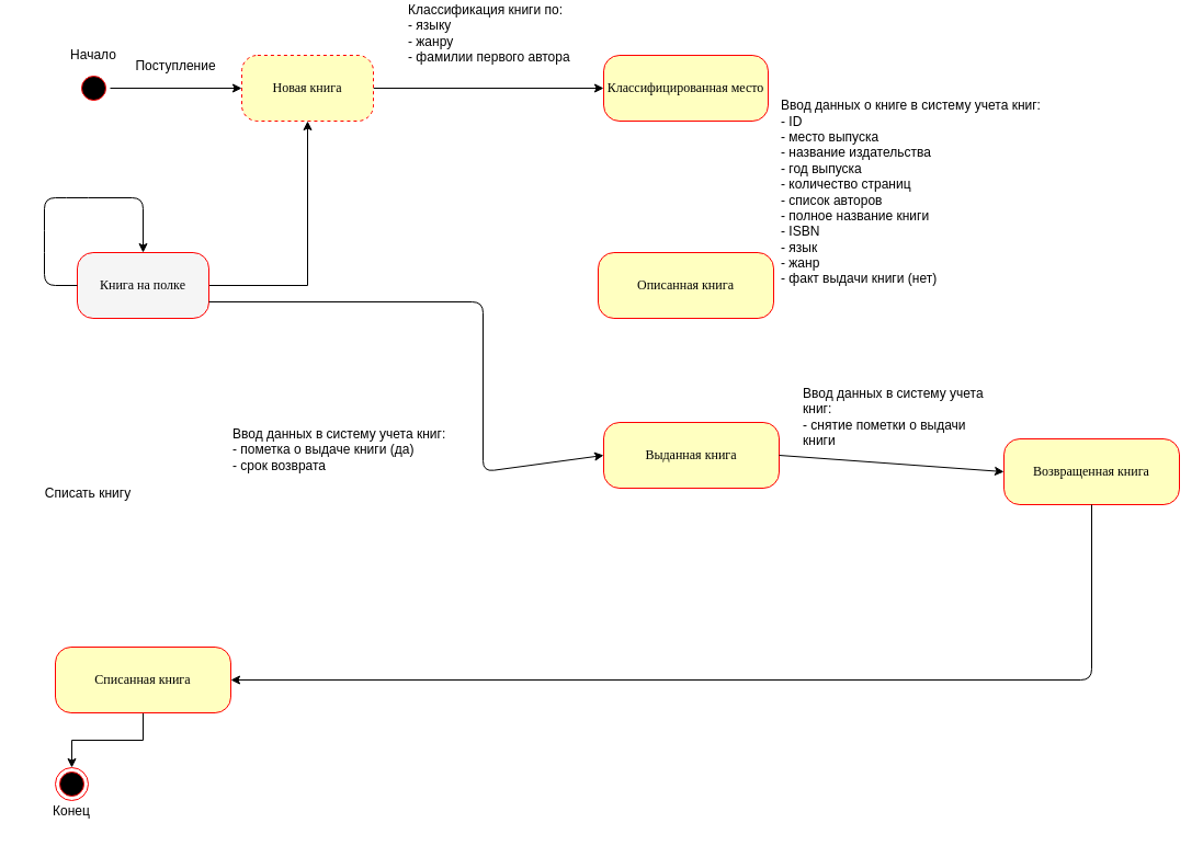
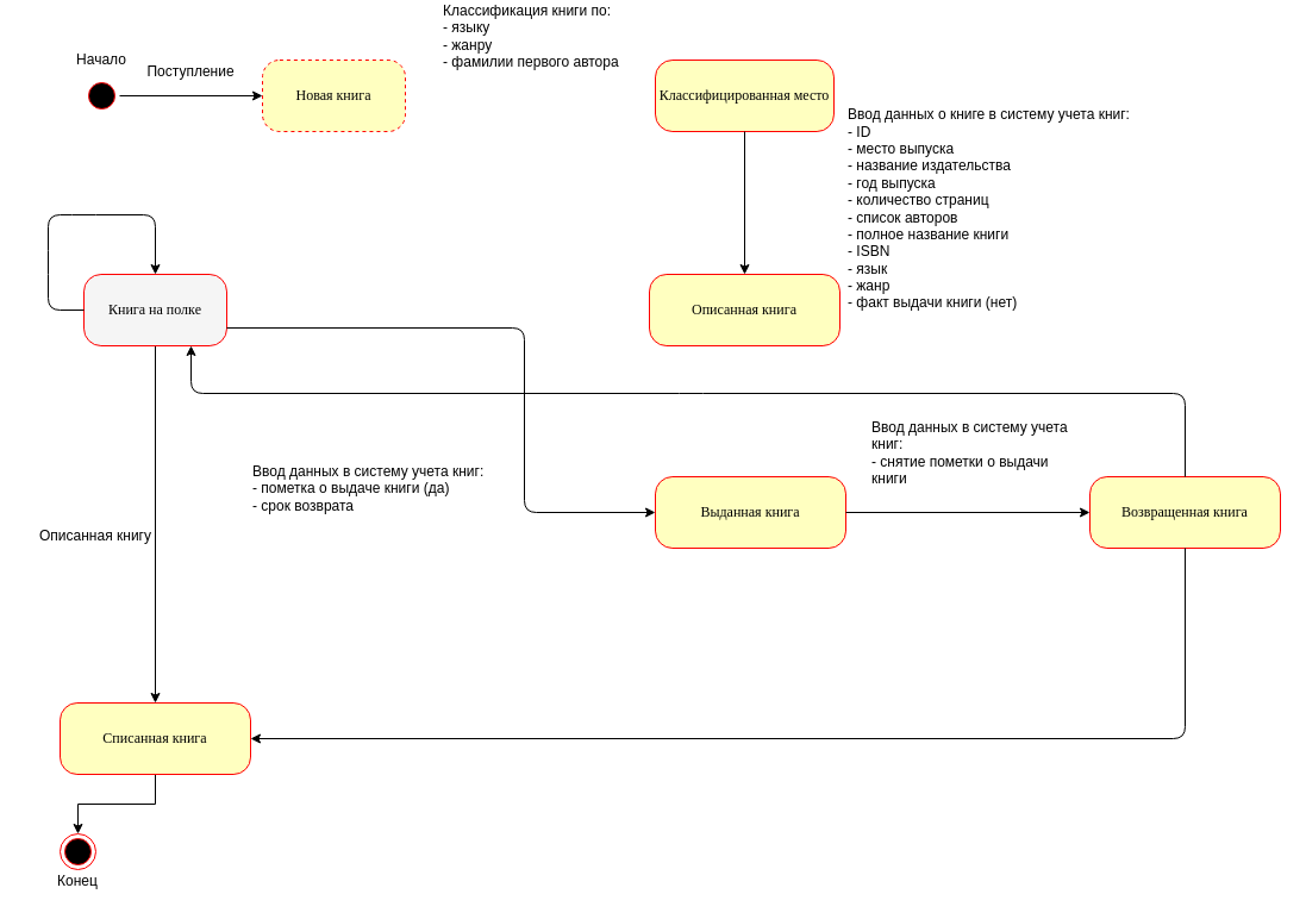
  <mxCell id="0" />
  <mxCell id="1" parent="0" />
  <mxCell id="2" value="" style="edgeStyle=orthogonalEdgeStyle;rounded=0;orthogonalLoop=1;jettySize=auto;html=1;" edge="1" parent="1" source="3" target="5"><mxGeometry relative="1" as="geometry" /></mxCell>
  <mxCell id="3" value="" style="ellipse;html=1;shape=startState;fillColor=#000000;strokeColor=#ff0000;rounded=1;shadow=0;comic=0;labelBackgroundColor=none;fontFamily=Verdana;fontSize=12;fontColor=#000000;align=center;direction=south;" parent="1" vertex="1"><mxGeometry x="70" y="65" width="30" height="30" as="geometry" /></mxCell>
- <mxCell id="4" value="" style="edgeStyle=orthogonalEdgeStyle;rounded=0;orthogonalLoop=1;jettySize=auto;html=1;entryX=0;entryY=0.5;entryDx=0;entryDy=0;" edge="1" parent="1" source="5" target="22"><mxGeometry relative="1" as="geometry"><mxPoint x="460" y="80" as="targetPoint" /></mxGeometry></mxCell>
  <mxCell id="5" value="Новая книга" style="rounded=1;whiteSpace=wrap;html=1;arcSize=24;fillColor=#ffffc0;strokeColor=#ff0000;shadow=0;comic=0;labelBackgroundColor=none;fontFamily=Verdana;fontSize=12;fontColor=#000000;align=center;dashed=1;" parent="1" vertex="1"><mxGeometry x="220" y="50" width="120" height="60" as="geometry" /></mxCell>
  <mxCell id="6" value="Поступление" style="text;html=1;strokeColor=none;fillColor=none;align=center;verticalAlign=middle;whiteSpace=wrap;rounded=0;" vertex="1" parent="1"><mxGeometry x="140" y="50" width="40" height="20" as="geometry" /></mxCell>
  <mxCell id="7" value="Ввод данных о книге в систему учета книг:&lt;br&gt;- ID&lt;br&gt;- место выпуска&amp;nbsp;&lt;br&gt;- название издательства&lt;br&gt;- год выпуска&lt;br&gt;- количество страниц&lt;br&gt;- список авторов&lt;br&gt;- полное название книги&lt;br&gt;- ISBN&lt;br&gt;- язык&lt;br&gt;- жанр&lt;br&gt;- факт выдачи книги (нет)" style="text;html=1;strokeColor=none;fillColor=none;align=left;verticalAlign=middle;whiteSpace=wrap;rounded=0;" vertex="1" parent="1"><mxGeometry x="710" y="170" width="270" height="10" as="geometry" /></mxCell>
  <mxCell id="8" value="Классификация книги по:&lt;br&gt;- языку&lt;br&gt;- жанру&lt;br&gt;- фамилии первого автора" style="text;html=1;strokeColor=none;fillColor=none;align=left;verticalAlign=middle;whiteSpace=wrap;rounded=0;" vertex="1" parent="1"><mxGeometry x="370" y="20" width="150" height="20" as="geometry" /></mxCell>
- <mxCell id="9" value="" style="edgeStyle=orthogonalEdgeStyle;rounded=0;orthogonalLoop=1;jettySize=auto;html=1;" edge="1" parent="1" source="10" target="5"><mxGeometry relative="1" as="geometry"><mxPoint x="120" y="560" as="targetPoint" /></mxGeometry></mxCell>
+ <mxCell id="9" value="" style="edgeStyle=orthogonalEdgeStyle;rounded=0;orthogonalLoop=1;jettySize=auto;html=1;entryX=0.5;entryY=0;entryDx=0;entryDy=0;" edge="1" parent="1" source="10" target="17"><mxGeometry relative="1" as="geometry"><mxPoint x="120" y="560" as="targetPoint" /></mxGeometry></mxCell>
  <mxCell id="10" value="Книга на полке" style="rounded=1;whiteSpace=wrap;html=1;arcSize=24;fillColor=#f5f5f5;strokeColor=#ff0000;shadow=0;comic=0;labelBackgroundColor=none;fontFamily=Verdana;fontSize=12;fontColor=#000000;align=center;" vertex="1" parent="1"><mxGeometry x="70" y="230" width="120" height="60" as="geometry" /></mxCell>
  <mxCell id="11" value="" style="ellipse;html=1;shape=endState;fillColor=#000000;strokeColor=#ff0000;rounded=1;shadow=0;comic=0;labelBackgroundColor=none;fontFamily=Verdana;fontSize=12;fontColor=#000000;align=center;" vertex="1" parent="1"><mxGeometry x="50" y="700" width="30" height="30" as="geometry" /></mxCell>
- <mxCell id="12" value="Выданная книга" style="rounded=1;whiteSpace=wrap;html=1;arcSize=24;fillColor=#ffffc0;strokeColor=#ff0000;shadow=0;comic=0;labelBackgroundColor=none;fontFamily=Verdana;fontSize=12;fontColor=#000000;align=center;" vertex="1" parent="1"><mxGeometry x="550" y="385" width="160" height="60" as="geometry" /></mxCell>
- <mxCell id="13" value="Списать книгу" style="text;html=1;strokeColor=none;fillColor=none;align=center;verticalAlign=middle;whiteSpace=wrap;rounded=0;" vertex="1" parent="1"><mxGeometry x="20" y="440" width="120" height="20" as="geometry" /></mxCell>
+ <mxCell id="12" value="Выданная книга" style="rounded=1;whiteSpace=wrap;html=1;arcSize=24;fillColor=#ffffc0;strokeColor=#ff0000;shadow=0;comic=0;labelBackgroundColor=none;fontFamily=Verdana;fontSize=12;fontColor=#000000;align=center;" vertex="1" parent="1"><mxGeometry x="550" y="400" width="160" height="60" as="geometry" /></mxCell>
+ <mxCell id="13" value="Описанная книгу" style="text;html=1;strokeColor=none;fillColor=none;align=center;verticalAlign=middle;whiteSpace=wrap;rounded=0;" vertex="1" parent="1"><mxGeometry x="20" y="440" width="120" height="20" as="geometry" /></mxCell>
  <mxCell id="14" value="&lt;div&gt;&lt;span&gt;Ввод данных в систему учета книг:&lt;/span&gt;&lt;/div&gt;&lt;div&gt;&lt;span&gt;- пометка о выдаче книги (да)&lt;/span&gt;&lt;/div&gt;&lt;div&gt;&lt;span&gt;- срок возврата&lt;/span&gt;&lt;/div&gt;" style="text;html=1;strokeColor=none;fillColor=none;align=left;verticalAlign=middle;whiteSpace=wrap;rounded=0;" vertex="1" parent="1"><mxGeometry x="210" y="400" width="210" height="20" as="geometry" /></mxCell>
  <mxCell id="15" value="Конец" style="text;html=1;strokeColor=none;fillColor=none;align=center;verticalAlign=middle;whiteSpace=wrap;rounded=0;" vertex="1" parent="1"><mxGeometry x="45" y="730" width="40" height="20" as="geometry" /></mxCell>
  <mxCell id="16" value="" style="edgeStyle=orthogonalEdgeStyle;rounded=0;orthogonalLoop=1;jettySize=auto;html=1;" edge="1" parent="1" source="17" target="11"><mxGeometry relative="1" as="geometry" /></mxCell>
  <mxCell id="17" value="Списанная книга" style="rounded=1;whiteSpace=wrap;html=1;arcSize=24;fillColor=#ffffc0;strokeColor=#ff0000;shadow=0;comic=0;labelBackgroundColor=none;fontFamily=Verdana;fontSize=12;fontColor=#000000;align=center;" vertex="1" parent="1"><mxGeometry x="50" y="590" width="160" height="60" as="geometry" /></mxCell>
  <mxCell id="18" value="Начало" style="text;html=1;strokeColor=none;fillColor=none;align=center;verticalAlign=middle;whiteSpace=wrap;rounded=0;" vertex="1" parent="1"><mxGeometry x="65" y="40" width="40" height="20" as="geometry" /></mxCell>
  <mxCell id="19" value="Возвращенная книга" style="rounded=1;whiteSpace=wrap;html=1;arcSize=24;fillColor=#ffffc0;strokeColor=#ff0000;shadow=0;comic=0;labelBackgroundColor=none;fontFamily=Verdana;fontSize=12;fontColor=#000000;align=center;" vertex="1" parent="1"><mxGeometry x="915" y="400" width="160" height="60" as="geometry" /></mxCell>
  <mxCell id="20" value="" style="endArrow=classic;html=1;entryX=0;entryY=0.5;entryDx=0;entryDy=0;exitX=1;exitY=0.5;exitDx=0;exitDy=0;" edge="1" parent="1" source="12" target="19"><mxGeometry width="50" height="50" relative="1" as="geometry"><mxPoint x="710" y="520" as="sourcePoint" /><mxPoint x="760" y="470" as="targetPoint" /></mxGeometry></mxCell>
  <mxCell id="21" value="Ввод данных в систему учета книг:&amp;nbsp;&lt;br&gt;- снятие пометки о выдачи книги" style="text;html=1;strokeColor=none;fillColor=none;align=left;verticalAlign=middle;whiteSpace=wrap;rounded=0;" vertex="1" parent="1"><mxGeometry x="730" y="370" width="170" height="20" as="geometry" /></mxCell>
  <mxCell id="22" value="Классифицированная место" style="rounded=1;whiteSpace=wrap;html=1;arcSize=24;fillColor=#ffffc0;strokeColor=#ff0000;shadow=0;comic=0;labelBackgroundColor=none;fontFamily=Verdana;fontSize=12;fontColor=#000000;align=center;" vertex="1" parent="1"><mxGeometry x="550" y="50" width="150" height="60" as="geometry" /></mxCell>
  <mxCell id="23" value="" style="endArrow=classic;html=1;exitX=0;exitY=0.5;exitDx=0;exitDy=0;entryX=0.5;entryY=0;entryDx=0;entryDy=0;" edge="1" parent="1" source="10" target="10"><mxGeometry width="50" height="50" relative="1" as="geometry"><mxPoint x="500" y="330" as="sourcePoint" /><mxPoint x="550" y="280" as="targetPoint" /><Array as="points"><mxPoint x="40" y="260" /><mxPoint x="40" y="220" /><mxPoint x="40" y="180" /><mxPoint x="70" y="180" /><mxPoint x="130" y="180" /></Array></mxGeometry></mxCell>
  <mxCell id="24" value="Описанная книга" style="rounded=1;whiteSpace=wrap;html=1;arcSize=24;fillColor=#ffffc0;strokeColor=#ff0000;shadow=0;comic=0;labelBackgroundColor=none;fontFamily=Verdana;fontSize=12;fontColor=#000000;align=center;" vertex="1" parent="1"><mxGeometry x="545" y="230" width="160" height="60" as="geometry" /></mxCell>
+ <mxCell id="25" value="" style="endArrow=classic;html=1;exitX=0.5;exitY=1;exitDx=0;exitDy=0;" edge="1" parent="1" source="22" target="24"><mxGeometry width="50" height="50" relative="1" as="geometry"><mxPoint x="500" y="330" as="sourcePoint" /><mxPoint x="550" y="280" as="targetPoint" /></mxGeometry></mxCell>
  <mxCell id="26" value="" style="endArrow=classic;html=1;exitX=1;exitY=0.75;exitDx=0;exitDy=0;entryX=0;entryY=0.5;entryDx=0;entryDy=0;" edge="1" parent="1" source="10" target="12"><mxGeometry width="50" height="50" relative="1" as="geometry"><mxPoint x="500" y="430" as="sourcePoint" /><mxPoint x="550" y="380" as="targetPoint" /><Array as="points"><mxPoint x="440" y="275" /><mxPoint x="440" y="430" /></Array></mxGeometry></mxCell>
  <mxCell id="27" value="" style="endArrow=classic;html=1;entryX=1;entryY=0.5;entryDx=0;entryDy=0;exitX=0.5;exitY=1;exitDx=0;exitDy=0;" edge="1" parent="1" source="19" target="17"><mxGeometry width="50" height="50" relative="1" as="geometry"><mxPoint x="915" y="430" as="sourcePoint" /><mxPoint x="965" y="380" as="targetPoint" /><Array as="points"><mxPoint x="995" y="620" /></Array></mxGeometry></mxCell>
+ <mxCell id="28" value="" style="endArrow=classic;html=1;exitX=0.5;exitY=0;exitDx=0;exitDy=0;entryX=0.75;entryY=1;entryDx=0;entryDy=0;" edge="1" parent="1" source="19" target="10"><mxGeometry width="50" height="50" relative="1" as="geometry"><mxPoint x="500" y="430" as="sourcePoint" /><mxPoint x="550" y="380" as="targetPoint" /><Array as="points"><mxPoint x="995" y="330" /><mxPoint x="580" y="330" /><mxPoint x="160" y="330" /></Array></mxGeometry></mxCell>
